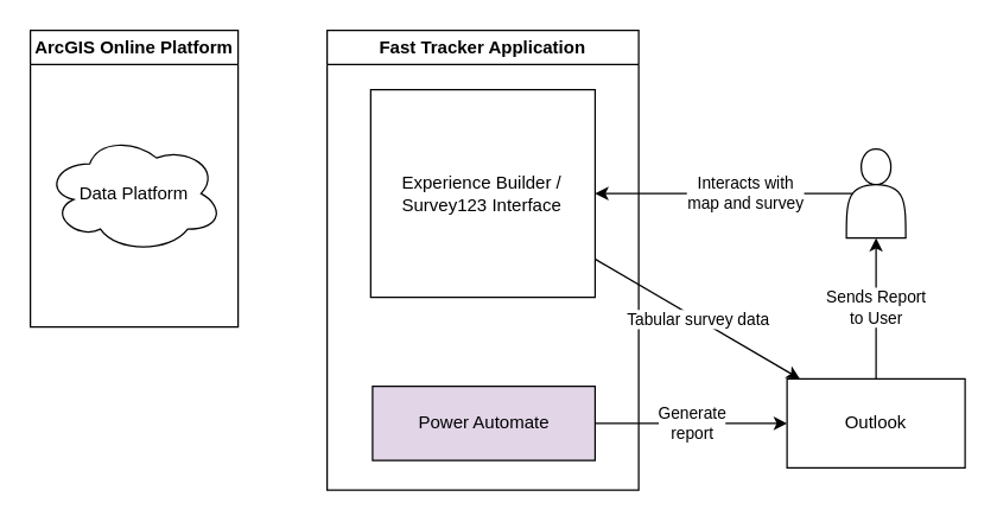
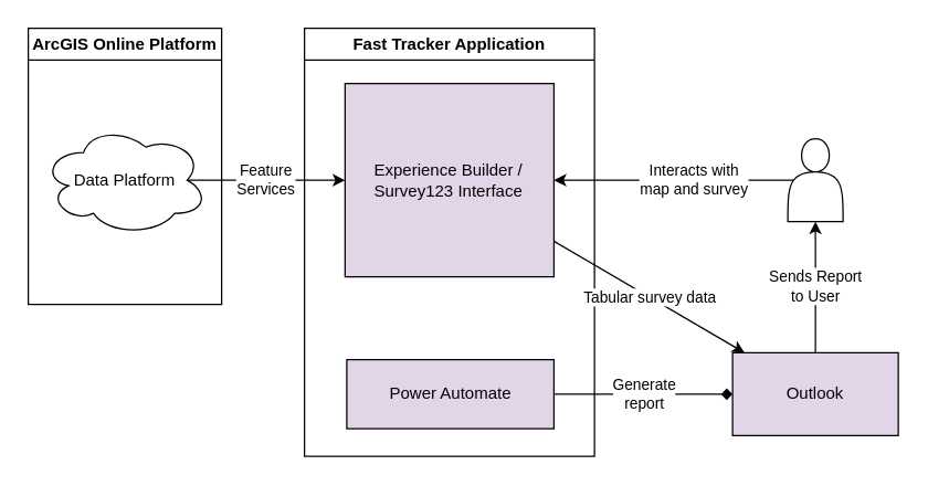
  <mxCell id="0" />
  <mxCell id="1" parent="0" />
  <mxCell id="2" value="Interacts with&lt;br&gt;map&amp;nbsp;and survey" style="edgeStyle=none;rounded=1;html=1;exitX=0.1;exitY=0.5;exitDx=0;exitDy=0;exitPerimeter=0;entryX=1;entryY=0.5;entryDx=0;entryDy=0;" edge="1" parent="1" source="3" target="7"><mxGeometry x="-0.17" relative="1" as="geometry"><mxPoint as="offset" /></mxGeometry></mxCell>
  <mxCell id="3" value="" style="shape=actor;whiteSpace=wrap;html=1;" vertex="1" parent="1"><mxGeometry x="570" y="100" width="40" height="60" as="geometry" /></mxCell>
+ <mxCell id="4" value="Feature&lt;br&gt;Services" style="edgeStyle=none;rounded=1;html=1;entryX=0;entryY=0.5;entryDx=0;entryDy=0;exitX=0.875;exitY=0.5;exitDx=0;exitDy=0;exitPerimeter=0;" edge="1" parent="1" source="10" target="7"><mxGeometry x="-0.006" relative="1" as="geometry"><mxPoint x="337.906" y="108.317" as="sourcePoint" /><mxPoint as="offset" /></mxGeometry></mxCell>
  <mxCell id="5" value="Fast Tracker Application" style="swimlane;whiteSpace=wrap;html=1;" vertex="1" parent="1"><mxGeometry x="220" y="20" width="210" height="310" as="geometry" /></mxCell>
  <mxCell id="6" value="Tabular survey data" style="edgeStyle=none;rounded=1;html=1;" edge="1" parent="5" source="7" target="13"><mxGeometry relative="1" as="geometry" /></mxCell>
- <mxCell id="7" value="Experience Builder / Survey123 Interface" style="rounded=0;whiteSpace=wrap;html=1;" vertex="1" parent="5"><mxGeometry x="29.38" y="40" width="151.25" height="140" as="geometry" /></mxCell>
+ <mxCell id="7" value="Experience Builder / Survey123 Interface" style="rounded=0;whiteSpace=wrap;html=1;fillColor=#e1d5e7;" vertex="1" parent="5"><mxGeometry x="29.38" y="40" width="151.25" height="140" as="geometry" /></mxCell>
  <mxCell id="8" value="Power Automate" style="rounded=0;whiteSpace=wrap;html=1;fillColor=#e1d5e7;" vertex="1" parent="5"><mxGeometry x="30.63" y="240" width="150" height="50" as="geometry" /></mxCell>
  <mxCell id="9" value="ArcGIS Online Platform" style="swimlane;whiteSpace=wrap;html=1;" vertex="1" parent="1"><mxGeometry x="20" y="20" width="140" height="200" as="geometry" /></mxCell>
  <mxCell id="10" value="Data Platform" style="ellipse;shape=cloud;whiteSpace=wrap;html=1;" vertex="1" parent="9"><mxGeometry x="10" y="70" width="120" height="80" as="geometry" /></mxCell>
- <mxCell id="11" value="Generate&lt;br&gt;report" style="edgeStyle=none;rounded=1;html=1;entryX=0;entryY=0.5;entryDx=0;entryDy=0;" edge="1" parent="1" source="8" target="13"><mxGeometry relative="1" as="geometry"><mxPoint x="540" y="285" as="targetPoint" /></mxGeometry></mxCell>
+ <mxCell id="11" value="Generate&lt;br&gt;report" style="edgeStyle=none;rounded=1;html=1;entryX=0;entryY=0.5;entryDx=0;entryDy=0;endArrow=diamond;" edge="1" parent="1" source="8" target="13"><mxGeometry relative="1" as="geometry"><mxPoint x="540" y="285" as="targetPoint" /></mxGeometry></mxCell>
  <mxCell id="12" value="Sends Report&lt;br&gt;to User" style="edgeStyle=none;rounded=1;html=1;exitX=0.5;exitY=0;exitDx=0;exitDy=0;entryX=0.5;entryY=1;entryDx=0;entryDy=0;" edge="1" parent="1" source="13" target="3"><mxGeometry relative="1" as="geometry"><mxPoint x="580" y="237.5" as="sourcePoint" /></mxGeometry></mxCell>
- <mxCell id="13" value="Outlook" style="rounded=0;whiteSpace=wrap;html=1;" vertex="1" parent="1"><mxGeometry x="530" y="255" width="120" height="60" as="geometry" /></mxCell>
+ <mxCell id="13" value="Outlook" style="rounded=0;whiteSpace=wrap;html=1;fillColor=#e1d5e7;" vertex="1" parent="1"><mxGeometry x="530" y="255" width="120" height="60" as="geometry" /></mxCell>
